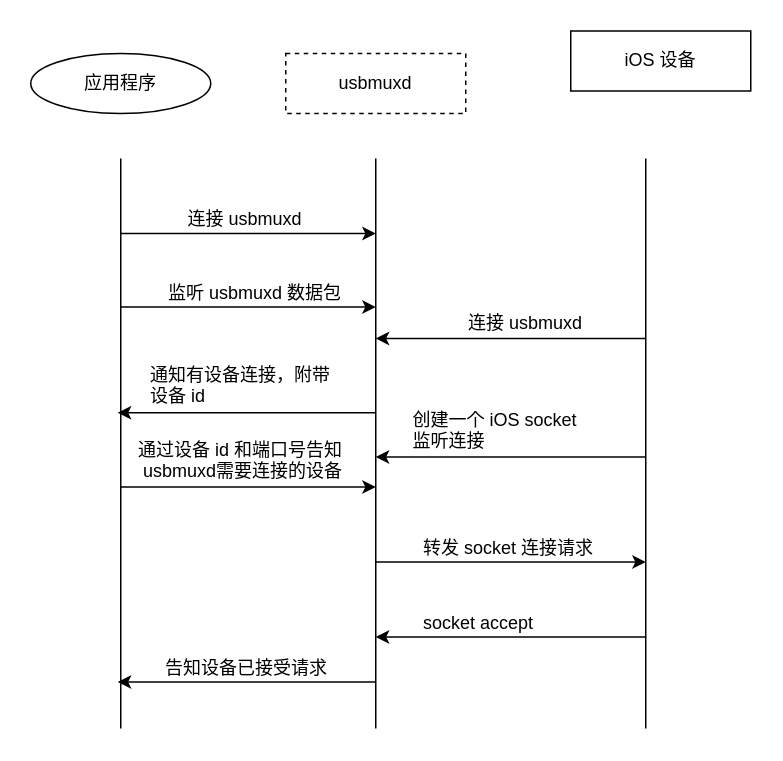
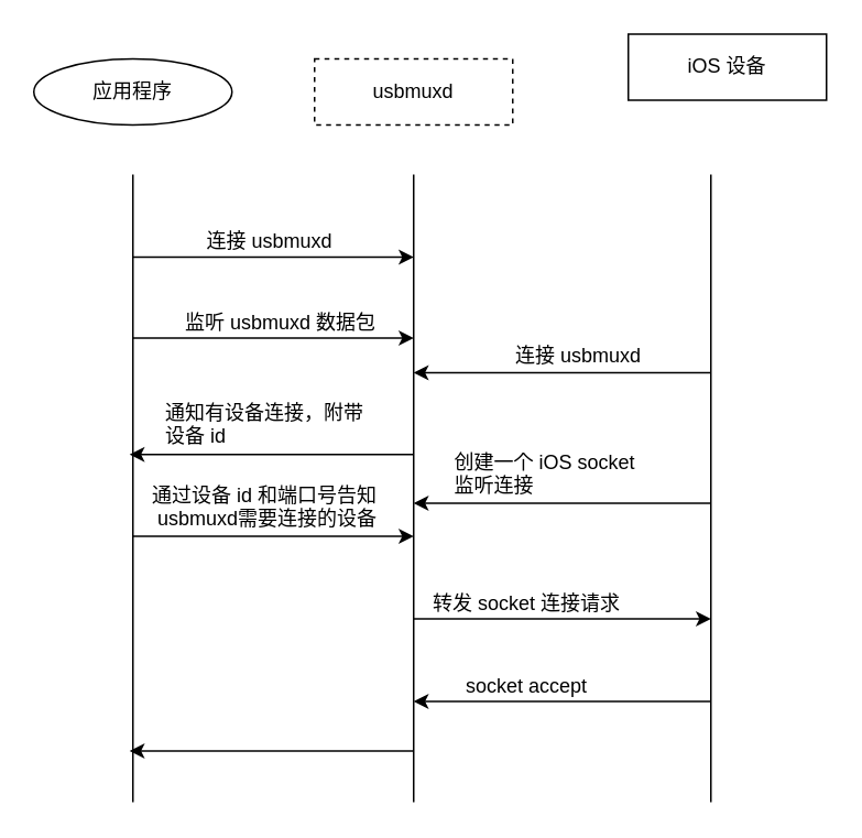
  <mxCell id="0" />
  <mxCell id="1" parent="0" />
  <mxCell id="2" value="" style="endArrow=none;html=1;" edge="1" parent="1"><mxGeometry width="50" height="50" relative="1" as="geometry"><mxPoint x="80" y="485" as="sourcePoint" /><mxPoint x="80" y="105" as="targetPoint" /></mxGeometry></mxCell>
  <mxCell id="3" value="应用程序" style="ellipse;whiteSpace=wrap;html=1;" vertex="1" parent="1"><mxGeometry x="20" y="35" width="120" height="40" as="geometry" /></mxCell>
  <mxCell id="4" value="" style="endArrow=none;html=1;" edge="1" parent="1"><mxGeometry width="50" height="50" relative="1" as="geometry"><mxPoint x="250" y="485" as="sourcePoint" /><mxPoint x="250" y="105" as="targetPoint" /></mxGeometry></mxCell>
  <mxCell id="5" value="usbmuxd" style="rounded=0;whiteSpace=wrap;html=1;dashed=1;" vertex="1" parent="1"><mxGeometry x="190" y="35" width="120" height="40" as="geometry" /></mxCell>
  <mxCell id="6" value="" style="endArrow=none;html=1;" edge="1" parent="1"><mxGeometry width="50" height="50" relative="1" as="geometry"><mxPoint x="430" y="485" as="sourcePoint" /><mxPoint x="430" y="105" as="targetPoint" /></mxGeometry></mxCell>
  <mxCell id="7" value="iOS 设备" style="rounded=0;whiteSpace=wrap;html=1;" vertex="1" parent="1"><mxGeometry x="380" y="20" width="120" height="40" as="geometry" /></mxCell>
  <mxCell id="8" value="" style="endArrow=classic;html=1;" edge="1" parent="1"><mxGeometry width="50" height="50" relative="1" as="geometry"><mxPoint x="80" y="155" as="sourcePoint" /><mxPoint x="250" y="155" as="targetPoint" /></mxGeometry></mxCell>
  <mxCell id="9" value="连接 usbmuxd" style="text;html=1;resizable=0;points=[];autosize=1;align=left;verticalAlign=top;spacingTop=-4;" vertex="1" parent="1"><mxGeometry x="123" y="136" width="90" height="20" as="geometry" /></mxCell>
  <mxCell id="10" value="" style="endArrow=classic;html=1;" edge="1" parent="1"><mxGeometry width="50" height="50" relative="1" as="geometry"><mxPoint x="80" y="204" as="sourcePoint" /><mxPoint x="250" y="204" as="targetPoint" /></mxGeometry></mxCell>
  <mxCell id="11" value="监听 usbmuxd 数据包" style="text;html=1;resizable=0;points=[];autosize=1;align=left;verticalAlign=top;spacingTop=-4;" vertex="1" parent="1"><mxGeometry x="110" y="185" width="130" height="20" as="geometry" /></mxCell>
  <mxCell id="12" value="" style="endArrow=classic;html=1;" edge="1" parent="1"><mxGeometry width="50" height="50" relative="1" as="geometry"><mxPoint x="430" y="225" as="sourcePoint" /><mxPoint x="250" y="225" as="targetPoint" /></mxGeometry></mxCell>
  <mxCell id="13" value="连接 usbmuxd" style="text;html=1;resizable=0;points=[];autosize=1;align=left;verticalAlign=top;spacingTop=-4;" vertex="1" parent="1"><mxGeometry x="310" y="205" width="90" height="20" as="geometry" /></mxCell>
  <mxCell id="14" value="" style="endArrow=classic;html=1;" edge="1" parent="1"><mxGeometry width="50" height="50" relative="1" as="geometry"><mxPoint x="250" y="274.5" as="sourcePoint" /><mxPoint x="78" y="274.5" as="targetPoint" /></mxGeometry></mxCell>
  <mxCell id="15" value="通知有设备连接，附带&lt;br&gt;设备 id&lt;br&gt;" style="text;html=1;resizable=0;points=[];autosize=1;align=left;verticalAlign=top;spacingTop=-4;" vertex="1" parent="1"><mxGeometry x="98" y="239.5" width="140" height="30" as="geometry" /></mxCell>
  <mxCell id="16" value="" style="endArrow=classic;html=1;" edge="1" parent="1"><mxGeometry width="50" height="50" relative="1" as="geometry"><mxPoint x="80" y="324" as="sourcePoint" /><mxPoint x="250" y="324" as="targetPoint" /></mxGeometry></mxCell>
  <mxCell id="17" value="通过设备 id 和端口号告知&lt;br&gt;&amp;nbsp;usbmuxd需要连接的设备&lt;br&gt;" style="text;html=1;resizable=0;points=[];autosize=1;align=left;verticalAlign=top;spacingTop=-4;" vertex="1" parent="1"><mxGeometry x="90" y="290" width="150" height="30" as="geometry" /></mxCell>
  <mxCell id="18" value="" style="endArrow=classic;html=1;" edge="1" parent="1"><mxGeometry width="50" height="50" relative="1" as="geometry"><mxPoint x="430" y="304" as="sourcePoint" /><mxPoint x="250" y="304" as="targetPoint" /></mxGeometry></mxCell>
  <mxCell id="19" value="创建一个 iOS socket&lt;br&gt;监听连接" style="text;html=1;resizable=0;points=[];autosize=1;align=left;verticalAlign=top;spacingTop=-4;" vertex="1" parent="1"><mxGeometry x="273" y="269.5" width="140" height="30" as="geometry" /></mxCell>
  <mxCell id="20" value="" style="endArrow=classic;html=1;" edge="1" parent="1"><mxGeometry width="50" height="50" relative="1" as="geometry"><mxPoint x="250" y="374" as="sourcePoint" /><mxPoint x="430" y="374" as="targetPoint" /></mxGeometry></mxCell>
- <mxCell id="21" value="转发 socket 连接请求" style="text;html=1;resizable=0;points=[];autosize=1;align=left;verticalAlign=top;spacingTop=-4;" vertex="1" parent="1"><mxGeometry x="280" y="355" width="130" height="20" as="geometry" /></mxCell>
+ <mxCell id="21" value="转发 socket 连接请求" style="text;html=1;resizable=0;points=[];autosize=1;align=left;verticalAlign=top;spacingTop=-4;" vertex="1" parent="1"><mxGeometry x="260" y="355" width="130" height="20" as="geometry" /></mxCell>
  <mxCell id="22" value="" style="endArrow=none;html=1;endFill=0;startArrow=classic;startFill=1;" edge="1" parent="1"><mxGeometry width="50" height="50" relative="1" as="geometry"><mxPoint x="250" y="424" as="sourcePoint" /><mxPoint x="430" y="424" as="targetPoint" /></mxGeometry></mxCell>
  <mxCell id="23" value="socket accept" style="text;html=1;resizable=0;points=[];autosize=1;align=left;verticalAlign=top;spacingTop=-4;" vertex="1" parent="1"><mxGeometry x="280" y="405" width="90" height="20" as="geometry" /></mxCell>
  <mxCell id="24" value="" style="endArrow=none;html=1;endFill=0;startArrow=classic;startFill=1;" edge="1" parent="1"><mxGeometry width="50" height="50" relative="1" as="geometry"><mxPoint x="78" y="454" as="sourcePoint" /><mxPoint x="250" y="454" as="targetPoint" /></mxGeometry></mxCell>
- <mxCell id="25" value="告知设备已接受请求" style="text;html=1;resizable=0;points=[];autosize=1;align=left;verticalAlign=top;spacingTop=-4;" vertex="1" parent="1"><mxGeometry x="108" y="435" width="120" height="20" as="geometry" /></mxCell>
